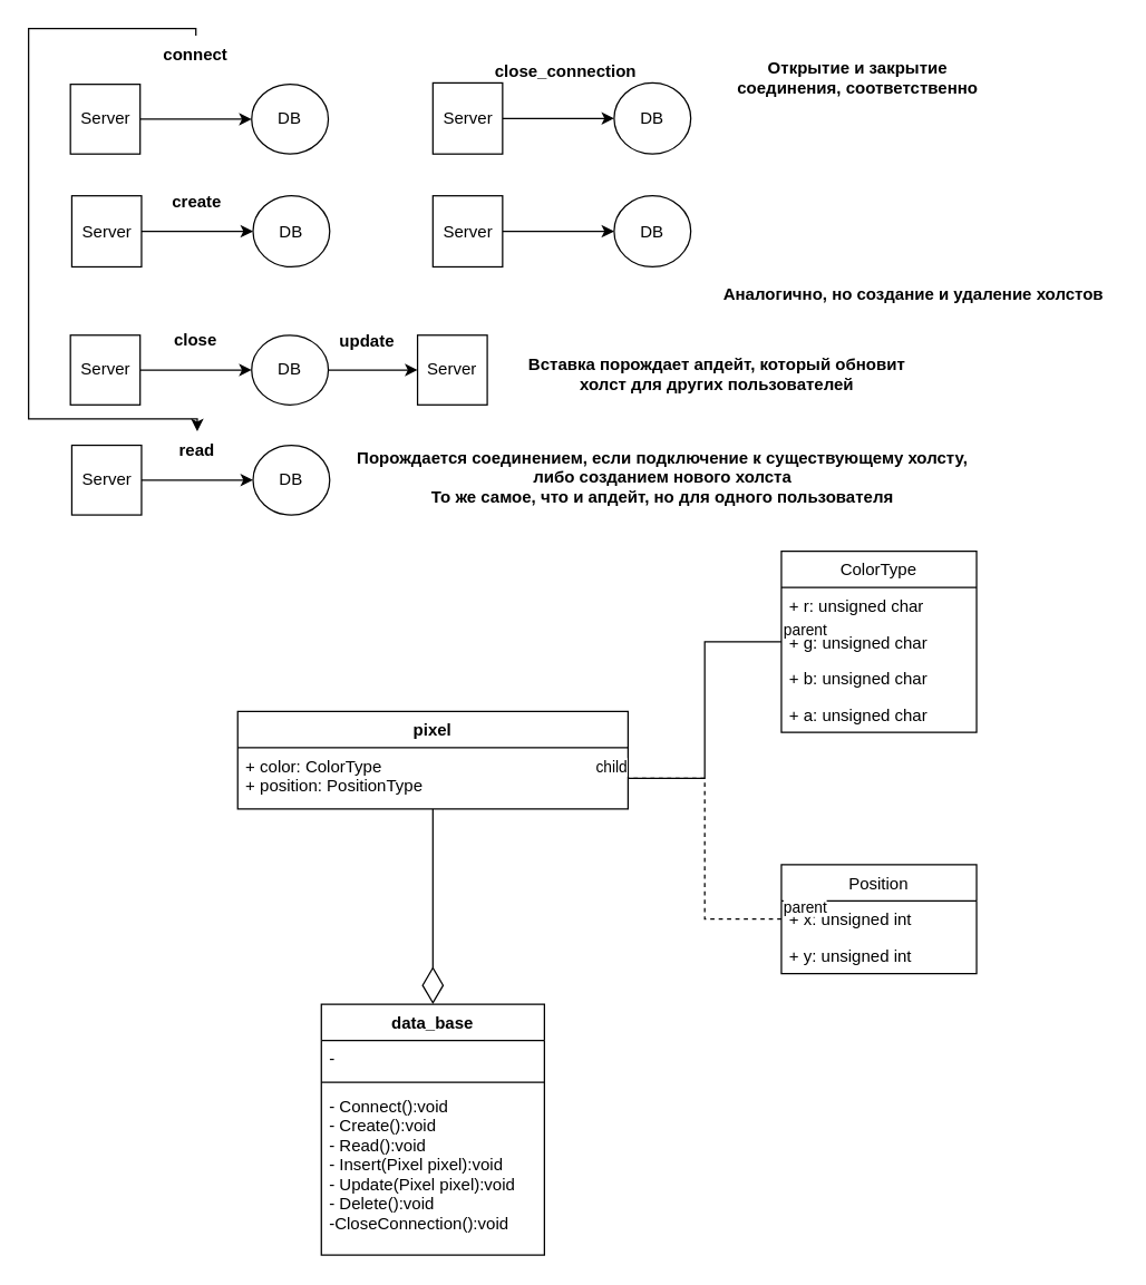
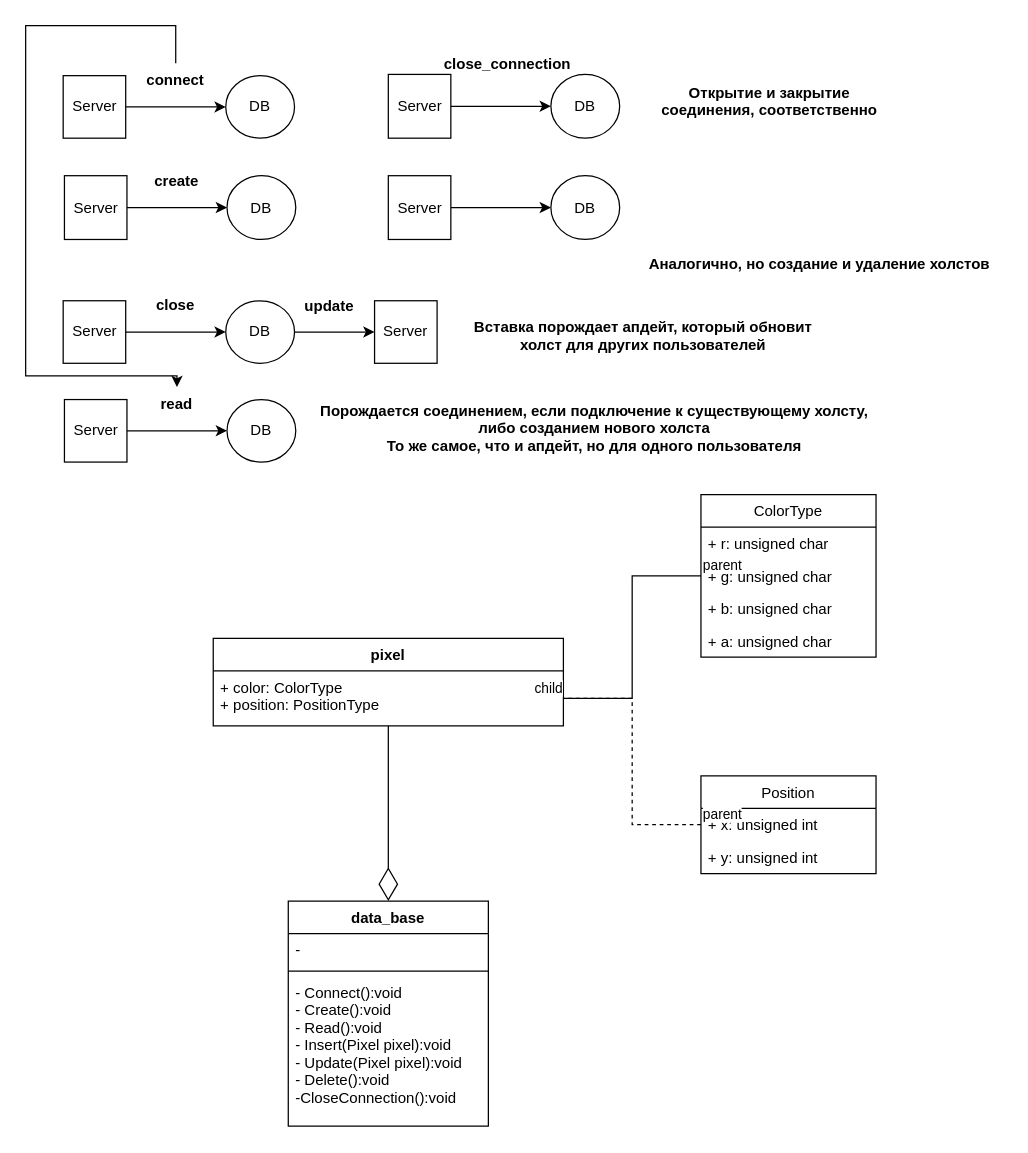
  <mxCell id="0" />
  <mxCell id="1" parent="0" />
  <mxCell id="2" value="data_base" style="swimlane;fontStyle=1;align=center;verticalAlign=top;childLayout=stackLayout;horizontal=1;startSize=26;horizontalStack=0;resizeParent=1;resizeParentMax=0;resizeLast=0;collapsible=1;marginBottom=0;" parent="1" vertex="1"><mxGeometry x="230" y="720" width="160" height="180" as="geometry" /></mxCell>
  <mxCell id="3" value="- " style="text;strokeColor=none;fillColor=none;align=left;verticalAlign=top;spacingLeft=4;spacingRight=4;overflow=hidden;rotatable=0;points=[[0,0.5],[1,0.5]];portConstraint=eastwest;" parent="2" vertex="1"><mxGeometry y="26" width="160" height="26" as="geometry" /></mxCell>
  <mxCell id="4" value="" style="line;strokeWidth=1;fillColor=none;align=left;verticalAlign=middle;spacingTop=-1;spacingLeft=3;spacingRight=3;rotatable=0;labelPosition=right;points=[];portConstraint=eastwest;" parent="2" vertex="1"><mxGeometry y="52" width="160" height="8" as="geometry" /></mxCell>
  <mxCell id="5" value="- Connect():void&#10;- Create():void&#10;- Read():void&#10;- Insert(Pixel pixel):void&#10;- Update(Pixel pixel):void&#10;- Delete():void&#10;-CloseConnection():void&#10;" style="text;strokeColor=none;fillColor=none;align=left;verticalAlign=top;spacingLeft=4;spacingRight=4;overflow=hidden;rotatable=0;points=[[0,0.5],[1,0.5]];portConstraint=eastwest;" parent="2" vertex="1"><mxGeometry y="60" width="160" height="120" as="geometry" /></mxCell>
  <mxCell id="6" value="" style="edgeStyle=orthogonalEdgeStyle;rounded=0;orthogonalLoop=1;jettySize=auto;html=1;" parent="1" source="7" target="9" edge="1"><mxGeometry relative="1" as="geometry" /></mxCell>
  <mxCell id="7" value="&lt;div&gt;Server&lt;/div&gt;" style="html=1;" parent="1" vertex="1"><mxGeometry x="50" y="60" width="50" height="50" as="geometry" /></mxCell>
  <mxCell id="8" style="edgeStyle=orthogonalEdgeStyle;rounded=0;orthogonalLoop=1;jettySize=auto;html=1;" parent="1" source="10" target="32" edge="1"><mxGeometry relative="1" as="geometry"><Array as="points"><mxPoint x="140" y="20" /><mxPoint x="20" y="20" /><mxPoint x="20" y="300" /><mxPoint x="141" y="300" /></Array></mxGeometry></mxCell>
  <mxCell id="9" value="DB" style="ellipse;whiteSpace=wrap;html=1;" parent="1" vertex="1"><mxGeometry x="180" y="60" width="55" height="50" as="geometry" /></mxCell>
- <mxCell id="10" value="сonnect" style="text;align=center;fontStyle=1;verticalAlign=middle;spacingLeft=3;spacingRight=3;strokeColor=none;rotatable=0;points=[[0,0.5],[1,0.5]];portConstraint=eastwest;" parent="1" vertex="1"><mxGeometry x="100" y="25" width="80" height="26" as="geometry" /></mxCell>
+ <mxCell id="10" value="сonnect" style="text;align=center;fontStyle=1;verticalAlign=middle;spacingLeft=3;spacingRight=3;strokeColor=none;rotatable=0;points=[[0,0.5],[1,0.5]];portConstraint=eastwest;" parent="1" vertex="1"><mxGeometry x="100" y="50" width="80" height="26" as="geometry" /></mxCell>
  <mxCell id="11" value="" style="edgeStyle=orthogonalEdgeStyle;rounded=0;orthogonalLoop=1;jettySize=auto;html=1;" parent="1" source="12" target="14" edge="1"><mxGeometry relative="1" as="geometry" /></mxCell>
  <mxCell id="12" value="&lt;div&gt;Server&lt;/div&gt;" style="html=1;" parent="1" vertex="1"><mxGeometry x="50" y="240" width="50" height="50" as="geometry" /></mxCell>
  <mxCell id="13" value="" style="edgeStyle=orthogonalEdgeStyle;rounded=0;orthogonalLoop=1;jettySize=auto;html=1;" parent="1" source="14" target="27" edge="1"><mxGeometry relative="1" as="geometry" /></mxCell>
  <mxCell id="14" value="DB" style="ellipse;whiteSpace=wrap;html=1;" parent="1" vertex="1"><mxGeometry x="180" y="240" width="55" height="50" as="geometry" /></mxCell>
  <mxCell id="15" value="close" style="text;align=center;fontStyle=1;verticalAlign=middle;spacingLeft=3;spacingRight=3;strokeColor=none;rotatable=0;points=[[0,0.5],[1,0.5]];portConstraint=eastwest;" parent="1" vertex="1"><mxGeometry x="100" y="230" width="80" height="26" as="geometry" /></mxCell>
  <mxCell id="16" value="" style="edgeStyle=orthogonalEdgeStyle;rounded=0;orthogonalLoop=1;jettySize=auto;html=1;" parent="1" source="17" target="18" edge="1"><mxGeometry relative="1" as="geometry" /></mxCell>
  <mxCell id="17" value="&lt;div&gt;Server&lt;/div&gt;" style="html=1;" parent="1" vertex="1"><mxGeometry x="310" y="59" width="50" height="51" as="geometry" /></mxCell>
  <mxCell id="18" value="DB" style="ellipse;whiteSpace=wrap;html=1;" parent="1" vertex="1"><mxGeometry x="440" y="59" width="55" height="51" as="geometry" /></mxCell>
  <mxCell id="19" value="close_connection" style="text;align=center;fontStyle=1;verticalAlign=middle;spacingLeft=3;spacingRight=3;strokeColor=none;rotatable=0;points=[[0,0.5],[1,0.5]];portConstraint=eastwest;" parent="1" vertex="1"><mxGeometry x="351" y="39" width="109" height="22" as="geometry" /></mxCell>
  <mxCell id="20" value="" style="edgeStyle=orthogonalEdgeStyle;rounded=0;orthogonalLoop=1;jettySize=auto;html=1;" parent="1" source="21" target="22" edge="1"><mxGeometry relative="1" as="geometry" /></mxCell>
  <mxCell id="21" value="&lt;div&gt;Server&lt;/div&gt;" style="html=1;" parent="1" vertex="1"><mxGeometry x="310" y="140" width="50" height="51" as="geometry" /></mxCell>
  <mxCell id="22" value="DB" style="ellipse;whiteSpace=wrap;html=1;" parent="1" vertex="1"><mxGeometry x="440" y="140" width="55" height="51" as="geometry" /></mxCell>
  <mxCell id="23" value="" style="edgeStyle=orthogonalEdgeStyle;rounded=0;orthogonalLoop=1;jettySize=auto;html=1;" parent="1" source="24" target="25" edge="1"><mxGeometry relative="1" as="geometry" /></mxCell>
  <mxCell id="24" value="&lt;div&gt;Server&lt;/div&gt;" style="html=1;" parent="1" vertex="1"><mxGeometry x="51" y="140" width="50" height="51" as="geometry" /></mxCell>
  <mxCell id="25" value="DB" style="ellipse;whiteSpace=wrap;html=1;" parent="1" vertex="1"><mxGeometry x="181" y="140" width="55" height="51" as="geometry" /></mxCell>
  <mxCell id="26" value="create" style="text;align=center;fontStyle=1;verticalAlign=middle;spacingLeft=3;spacingRight=3;strokeColor=none;rotatable=0;points=[[0,0.5],[1,0.5]];portConstraint=eastwest;" parent="1" vertex="1"><mxGeometry x="101" y="130" width="80" height="27" as="geometry" /></mxCell>
  <mxCell id="27" value="Server" style="whiteSpace=wrap;html=1;" parent="1" vertex="1"><mxGeometry x="299" y="240" width="50" height="50" as="geometry" /></mxCell>
  <mxCell id="28" value="update" style="text;align=center;fontStyle=1;verticalAlign=middle;spacingLeft=3;spacingRight=3;strokeColor=none;rotatable=0;points=[[0,0.5],[1,0.5]];portConstraint=eastwest;" parent="1" vertex="1"><mxGeometry x="223" y="231" width="80" height="26" as="geometry" /></mxCell>
  <mxCell id="29" value="" style="edgeStyle=orthogonalEdgeStyle;rounded=0;orthogonalLoop=1;jettySize=auto;html=1;" parent="1" source="30" target="31" edge="1"><mxGeometry relative="1" as="geometry" /></mxCell>
  <mxCell id="30" value="&lt;div&gt;Server&lt;/div&gt;" style="html=1;" parent="1" vertex="1"><mxGeometry x="51" y="319" width="50" height="50" as="geometry" /></mxCell>
  <mxCell id="31" value="DB" style="ellipse;whiteSpace=wrap;html=1;" parent="1" vertex="1"><mxGeometry x="181" y="319" width="55" height="50" as="geometry" /></mxCell>
  <mxCell id="32" value="read" style="text;align=center;fontStyle=1;verticalAlign=middle;spacingLeft=3;spacingRight=3;strokeColor=none;rotatable=0;points=[[0,0.5],[1,0.5]];portConstraint=eastwest;" parent="1" vertex="1"><mxGeometry x="101" y="309" width="80" height="26" as="geometry" /></mxCell>
- <mxCell id="33" value="Открытие и закрытие&#10; соединения, соответственно" style="text;align=center;fontStyle=1;verticalAlign=middle;spacingLeft=3;spacingRight=3;strokeColor=none;rotatable=0;points=[[0,0.5],[1,0.5]];portConstraint=eastwest;" parent="1" vertex="1"><mxGeometry x="520" y="25" width="190" height="60" as="geometry" /></mxCell>
+ <mxCell id="33" value="Открытие и закрытие&#10; соединения, соответственно" style="text;align=center;fontStyle=1;verticalAlign=middle;spacingLeft=3;spacingRight=3;strokeColor=none;rotatable=0;points=[[0,0.5],[1,0.5]];portConstraint=eastwest;" parent="1" vertex="1"><mxGeometry x="520" y="50" width="190" height="60" as="geometry" /></mxCell>
  <mxCell id="34" value="Аналогично, но создание и удаление холстов" style="text;align=center;fontStyle=1;verticalAlign=middle;spacingLeft=3;spacingRight=3;strokeColor=none;rotatable=0;points=[[0,0.5],[1,0.5]];portConstraint=eastwest;" parent="1" vertex="1"><mxGeometry x="510" y="185" width="290" height="50" as="geometry" /></mxCell>
  <mxCell id="35" value="Вставка порождает апдейт, который обновит&#10; холст для других пользователей" style="text;align=center;fontStyle=1;verticalAlign=middle;spacingLeft=3;spacingRight=3;strokeColor=none;rotatable=0;points=[[0,0.5],[1,0.5]];portConstraint=eastwest;" parent="1" vertex="1"><mxGeometry x="368" y="245" width="292" height="45" as="geometry" /></mxCell>
  <mxCell id="36" value="Порождается соединением, если подключение к существующему холсту,&#10;либо созданием нового холста&#10;То же самое, что и апдейт, но для одного пользователя" style="text;align=center;fontStyle=1;verticalAlign=middle;spacingLeft=3;spacingRight=3;strokeColor=none;rotatable=0;points=[[0,0.5],[1,0.5]];portConstraint=eastwest;" parent="1" vertex="1"><mxGeometry x="250" y="323" width="450" height="37" as="geometry" /></mxCell>
  <mxCell id="37" value="pixel" style="swimlane;fontStyle=1;align=center;verticalAlign=top;childLayout=stackLayout;horizontal=1;startSize=26;horizontalStack=0;resizeParent=1;resizeParentMax=0;resizeLast=0;collapsible=1;marginBottom=0;" vertex="1" parent="1"><mxGeometry x="170" y="510" width="280" height="70" as="geometry" /></mxCell>
  <mxCell id="38" value="+ color: ColorType&#10;+ position: PositionType" style="text;strokeColor=none;fillColor=none;align=left;verticalAlign=top;spacingLeft=4;spacingRight=4;overflow=hidden;rotatable=0;points=[[0,0.5],[1,0.5]];portConstraint=eastwest;" vertex="1" parent="37"><mxGeometry y="26" width="280" height="44" as="geometry" /></mxCell>
  <mxCell id="39" value="ColorType" style="swimlane;fontStyle=0;childLayout=stackLayout;horizontal=1;startSize=26;fillColor=none;horizontalStack=0;resizeParent=1;resizeParentMax=0;resizeLast=0;collapsible=1;marginBottom=0;" vertex="1" parent="1"><mxGeometry x="560" y="395" width="140" height="130" as="geometry"><mxRectangle x="815" y="600" width="90" height="26" as="alternateBounds" /></mxGeometry></mxCell>
  <mxCell id="40" value="+ r: unsigned char" style="text;strokeColor=none;fillColor=none;align=left;verticalAlign=top;spacingLeft=4;spacingRight=4;overflow=hidden;rotatable=0;points=[[0,0.5],[1,0.5]];portConstraint=eastwest;" vertex="1" parent="39"><mxGeometry y="26" width="140" height="26" as="geometry" /></mxCell>
  <mxCell id="41" value="+ g: unsigned char" style="text;strokeColor=none;fillColor=none;align=left;verticalAlign=top;spacingLeft=4;spacingRight=4;overflow=hidden;rotatable=0;points=[[0,0.5],[1,0.5]];portConstraint=eastwest;" vertex="1" parent="39"><mxGeometry y="52" width="140" height="26" as="geometry" /></mxCell>
  <mxCell id="42" value="+ b: unsigned char" style="text;strokeColor=none;fillColor=none;align=left;verticalAlign=top;spacingLeft=4;spacingRight=4;overflow=hidden;rotatable=0;points=[[0,0.5],[1,0.5]];portConstraint=eastwest;" vertex="1" parent="39"><mxGeometry y="78" width="140" height="26" as="geometry" /></mxCell>
  <mxCell id="43" value="+ a: unsigned char" style="text;strokeColor=none;fillColor=none;align=left;verticalAlign=top;spacingLeft=4;spacingRight=4;overflow=hidden;rotatable=0;points=[[0,0.5],[1,0.5]];portConstraint=eastwest;" vertex="1" parent="39"><mxGeometry y="104" width="140" height="26" as="geometry" /></mxCell>
  <mxCell id="44" value="Position" style="swimlane;fontStyle=0;childLayout=stackLayout;horizontal=1;startSize=26;fillColor=none;horizontalStack=0;resizeParent=1;resizeParentMax=0;resizeLast=0;collapsible=1;marginBottom=0;" vertex="1" parent="1"><mxGeometry x="560" y="620" width="140" height="78" as="geometry" /></mxCell>
  <mxCell id="45" value="+ x: unsigned int" style="text;strokeColor=none;fillColor=none;align=left;verticalAlign=top;spacingLeft=4;spacingRight=4;overflow=hidden;rotatable=0;points=[[0,0.5],[1,0.5]];portConstraint=eastwest;" vertex="1" parent="44"><mxGeometry y="26" width="140" height="26" as="geometry" /></mxCell>
  <mxCell id="46" value="+ y: unsigned int" style="text;strokeColor=none;fillColor=none;align=left;verticalAlign=top;spacingLeft=4;spacingRight=4;overflow=hidden;rotatable=0;points=[[0,0.5],[1,0.5]];portConstraint=eastwest;" vertex="1" parent="44"><mxGeometry y="52" width="140" height="26" as="geometry" /></mxCell>
  <mxCell id="47" value="" style="endArrow=diamondThin;endFill=0;endSize=24;html=1;rounded=0;entryX=0.5;entryY=0;entryDx=0;entryDy=0;exitX=0.5;exitY=1;exitDx=0;exitDy=0;" edge="1" parent="1" source="37" target="2"><mxGeometry width="160" relative="1" as="geometry"><mxPoint x="180" y="630" as="sourcePoint" /><mxPoint x="340" y="630" as="targetPoint" /></mxGeometry></mxCell>
  <mxCell id="48" value="" style="endArrow=none;html=1;edgeStyle=orthogonalEdgeStyle;rounded=0;entryX=1;entryY=0.5;entryDx=0;entryDy=0;exitX=0;exitY=0.5;exitDx=0;exitDy=0;dashed=1;" edge="1" parent="1" source="45" target="38"><mxGeometry relative="1" as="geometry"><mxPoint x="350" y="790" as="sourcePoint" /><mxPoint x="510" y="790" as="targetPoint" /></mxGeometry></mxCell>
  <mxCell id="49" value="parent" style="edgeLabel;resizable=0;html=1;align=left;verticalAlign=bottom;" connectable="0" vertex="1" parent="48"><mxGeometry x="-1" relative="1" as="geometry" /></mxCell>
  <mxCell id="50" value="child" style="edgeLabel;resizable=0;html=1;align=right;verticalAlign=bottom;" connectable="0" vertex="1" parent="48"><mxGeometry x="1" relative="1" as="geometry" /></mxCell>
  <mxCell id="51" value="" style="endArrow=none;html=1;edgeStyle=orthogonalEdgeStyle;rounded=0;exitX=0;exitY=0.5;exitDx=0;exitDy=0;entryX=1;entryY=0.5;entryDx=0;entryDy=0;" edge="1" parent="1" source="41" target="38"><mxGeometry relative="1" as="geometry"><mxPoint x="370" y="790" as="sourcePoint" /><mxPoint x="450" y="560" as="targetPoint" /></mxGeometry></mxCell>
  <mxCell id="52" value="parent" style="edgeLabel;resizable=0;html=1;align=left;verticalAlign=bottom;" connectable="0" vertex="1" parent="51"><mxGeometry x="-1" relative="1" as="geometry" /></mxCell>
  <mxCell id="53" value="child" style="edgeLabel;resizable=0;html=1;align=right;verticalAlign=bottom;" connectable="0" vertex="1" parent="51"><mxGeometry x="1" relative="1" as="geometry" /></mxCell>
